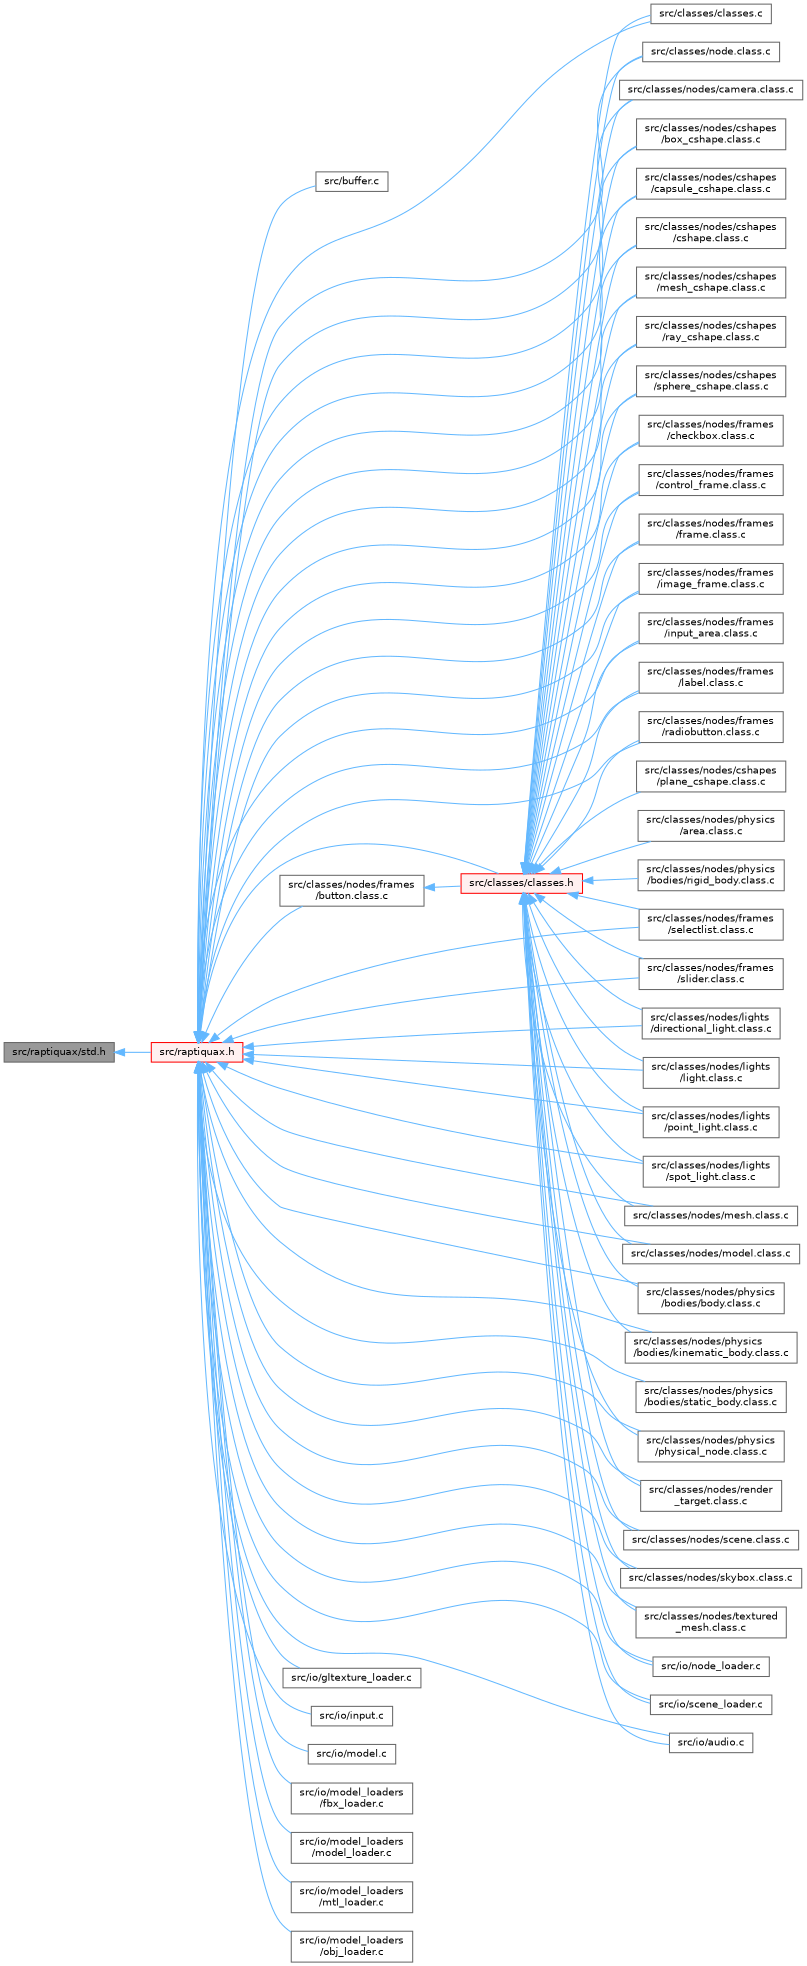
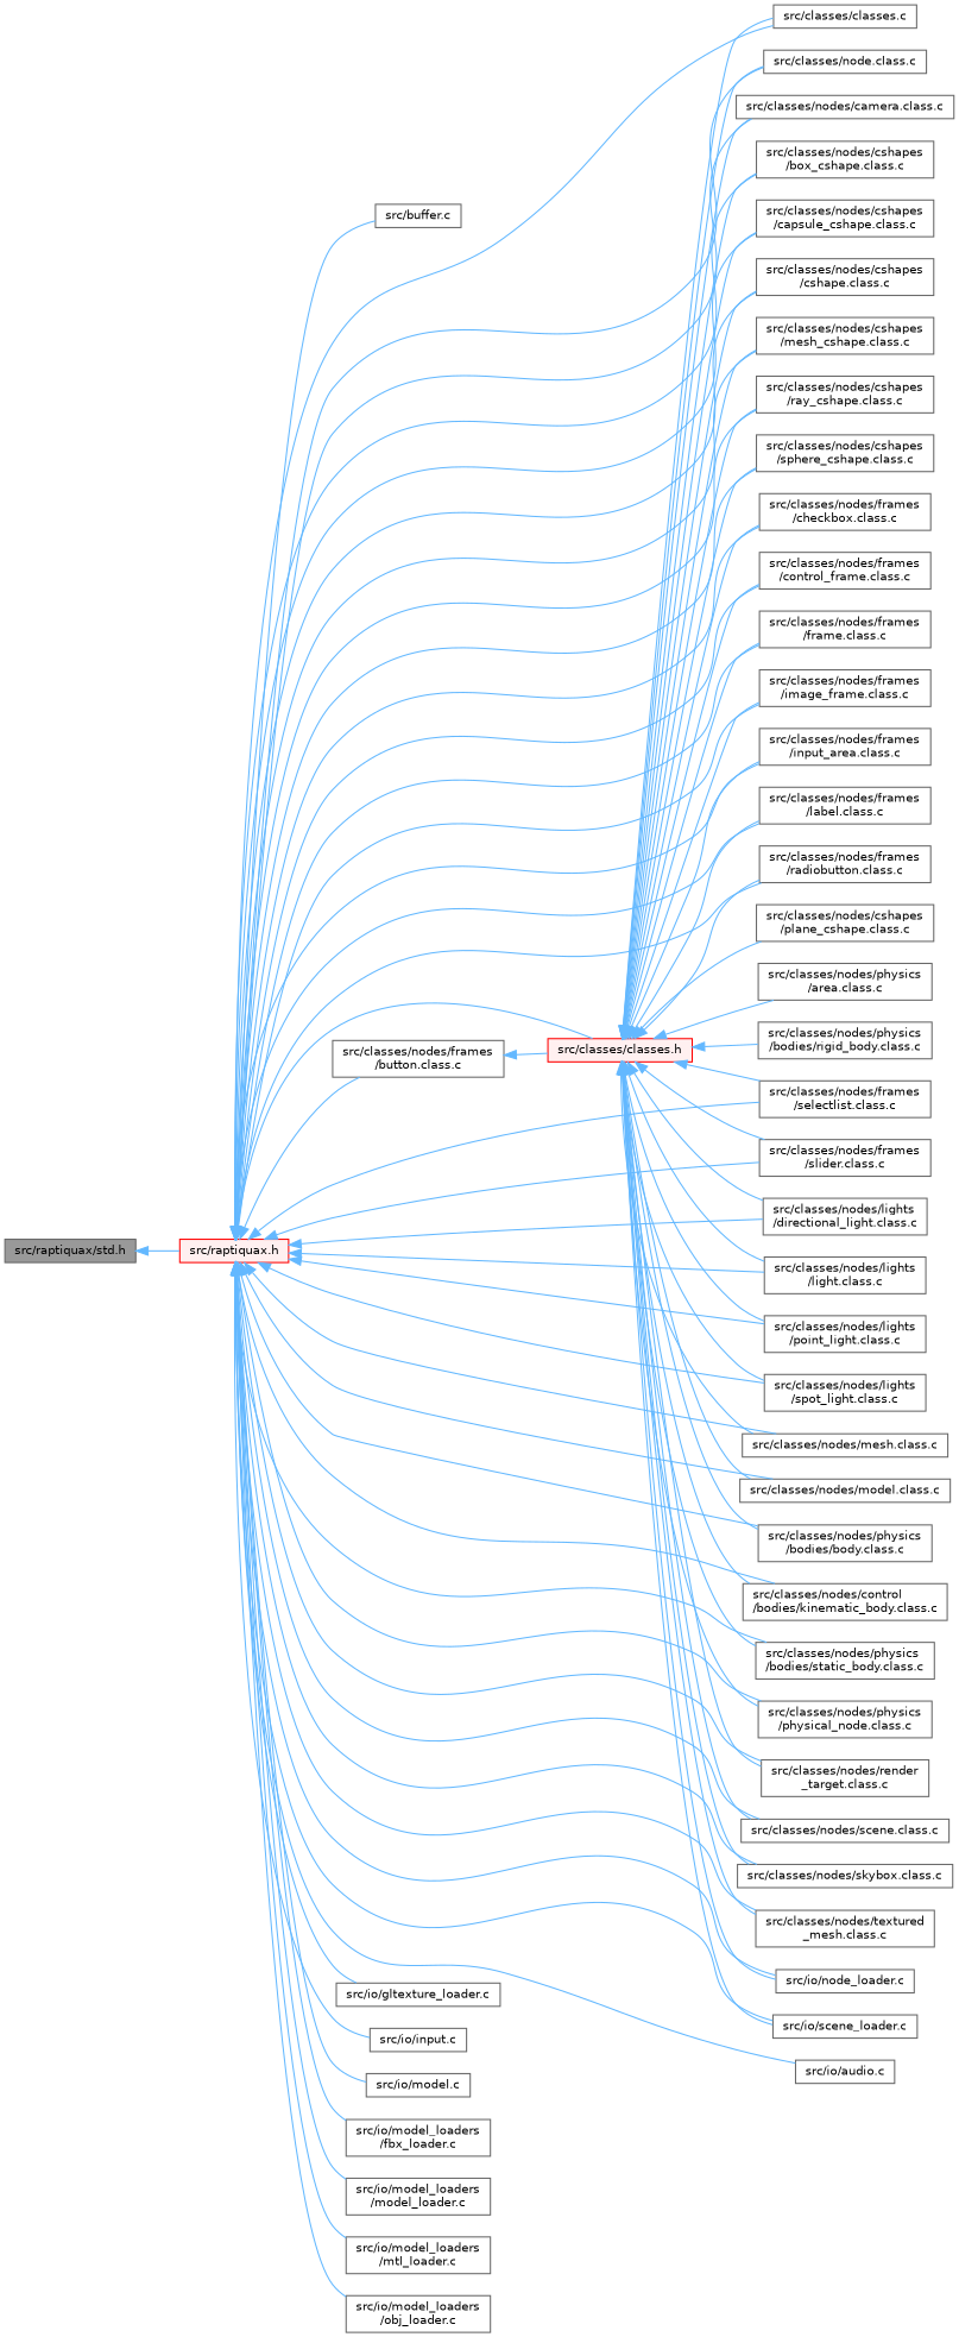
  digraph {
    rankdir=LR
    node [color=grey40 fillcolor=white fontname=Helvetica fontsize=10 shape=box style=filled]
    edge [color=steelblue1 dir=back fontname=Helvetica fontsize=10 labelfontname=Helvetica labelfontsize=10 style=solid]
    n1 [color=gray40 fillcolor=grey60 fontcolor=black height=0.2 label="src/raptiquax/std.h" width=0.4]
    n2 [color=red fillcolor="#FFF0F0" height=0.2 label="src/raptiquax.h" width=0.4]
    n3 [height=0.2 label="src/buffer.c" width=0.4]
    n4 [height=0.2 label="src/classes/classes.c" width=0.4]
    n5 [color=red fillcolor="#FFF0F0" height=0.2 label="src/classes/classes.h" width=0.4]
    n6 [height=0.2 label="src/classes/node.class.c" width=0.4]
    n7 [height=0.2 label="src/classes/nodes/camera.class.c" width=0.4]
    n8 [height=0.2 label="src/classes/nodes/cshapes\l/box_cshape.class.c" width=0.4]
    n9 [height=0.2 label="src/classes/nodes/cshapes\l/capsule_cshape.class.c" width=0.4]
    n10 [height=0.2 label="src/classes/nodes/cshapes\l/cshape.class.c" width=0.4]
    n11 [height=0.2 label="src/classes/nodes/cshapes\l/mesh_cshape.class.c" width=0.4]
    n12 [height=0.2 label="src/classes/nodes/cshapes\l/ray_cshape.class.c" width=0.4]
    n13 [height=0.2 label="src/classes/nodes/cshapes\l/sphere_cshape.class.c" width=0.4]
    n14 [height=0.2 label="src/classes/nodes/frames\l/button.class.c" width=0.4]
    n15 [height=0.2 label="src/classes/nodes/frames\l/checkbox.class.c" width=0.4]
    n16 [height=0.2 label="src/classes/nodes/frames\l/control_frame.class.c" width=0.4]
    n17 [height=0.2 label="src/classes/nodes/frames\l/frame.class.c" width=0.4]
    n18 [height=0.2 label="src/classes/nodes/frames\l/image_frame.class.c" width=0.4]
    n19 [height=0.2 label="src/classes/nodes/frames\l/input_area.class.c" width=0.4]
    n20 [height=0.2 label="src/classes/nodes/frames\l/label.class.c" width=0.4]
    n21 [height=0.2 label="src/classes/nodes/frames\l/radiobutton.class.c" width=0.4]
    n22 [height=0.2 label="src/classes/nodes/frames\l/selectlist.class.c" width=0.4]
    n23 [height=0.2 label="src/classes/nodes/frames\l/slider.class.c" width=0.4]
    n24 [height=0.2 label="src/classes/nodes/lights\l/directional_light.class.c" width=0.4]
    n25 [height=0.2 label="src/classes/nodes/lights\l/light.class.c" width=0.4]
    n26 [height=0.2 label="src/classes/nodes/lights\l/point_light.class.c" width=0.4]
    n27 [height=0.2 label="src/classes/nodes/lights\l/spot_light.class.c" width=0.4]
    n28 [height=0.2 label="src/classes/nodes/mesh.class.c" width=0.4]
    n29 [height=0.2 label="src/classes/nodes/model.class.c" width=0.4]
    n30 [height=0.2 label="src/classes/nodes/physics\l/bodies/body.class.c" width=0.4]
-   n31 [height=0.2 label="src/classes/nodes/physics\l/bodies/kinematic_body.class.c" width=0.4]
+   n31 [height=0.2 label="src/classes/nodes/control\l/bodies/kinematic_body.class.c" width=0.4]
    n32 [height=0.2 label="src/classes/nodes/physics\l/bodies/static_body.class.c" width=0.4]
    n33 [height=0.2 label="src/classes/nodes/physics\l/physical_node.class.c" width=0.4]
    n34 [height=0.2 label="src/classes/nodes/render\l_target.class.c" width=0.4]
    n35 [height=0.2 label="src/classes/nodes/scene.class.c" width=0.4]
    n36 [height=0.2 label="src/classes/nodes/skybox.class.c" width=0.4]
    n37 [height=0.2 label="src/classes/nodes/textured\l_mesh.class.c" width=0.4]
    n38 [height=0.2 label="src/io/node_loader.c" width=0.4]
    n39 [height=0.2 label="src/io/scene_loader.c" width=0.4]
    n40 [height=0.2 label="src/io/audio.c" width=0.4]
    n41 [height=0.2 label="src/io/gltexture_loader.c" width=0.4]
    n42 [height=0.2 label="src/io/input.c" width=0.4]
    n43 [height=0.2 label="src/io/model.c" width=0.4]
    n44 [height=0.2 label="src/io/model_loaders\l/fbx_loader.c" width=0.4]
    n45 [height=0.2 label="src/io/model_loaders\l/model_loader.c" width=0.4]
    n46 [height=0.2 label="src/io/model_loaders\l/mtl_loader.c" width=0.4]
    n47 [height=0.2 label="src/io/model_loaders\l/obj_loader.c" width=0.4]
    n48 [height=0.2 label="src/classes/nodes/cshapes\l/plane_cshape.class.c" width=0.4]
    n49 [height=0.2 label="src/classes/nodes/physics\l/area.class.c" width=0.4]
    n50 [height=0.2 label="src/classes/nodes/physics\l/bodies/rigid_body.class.c" width=0.4]
    n1 -> n2
    n2 -> n3
    n2 -> n4
    n2 -> n5
    n2 -> n6
    n2 -> n7
    n2 -> n8
    n2 -> n9
    n2 -> n10
    n2 -> n11
    n2 -> n12
    n2 -> n13
    n2 -> n14
    n2 -> n15
    n2 -> n16
    n2 -> n17
    n2 -> n18
    n2 -> n19
    n2 -> n20
    n2 -> n21
    n2 -> n22
    n2 -> n23
    n2 -> n24
    n2 -> n25
    n2 -> n26
    n2 -> n27
    n2 -> n28
    n2 -> n29
    n2 -> n30
    n2 -> n31
    n2 -> n32
    n2 -> n33
    n2 -> n34
    n2 -> n35
    n2 -> n36
    n2 -> n37
    n2 -> n38
    n2 -> n39
    n2 -> n40
    n2 -> n41
    n2 -> n42
    n2 -> n43
    n2 -> n44
    n2 -> n45
    n2 -> n46
    n2 -> n47
    n5 -> n4
    n5 -> n6
    n5 -> n7
    n5 -> n8
    n5 -> n9
    n5 -> n10
    n5 -> n11
    n5 -> n12
    n5 -> n13
    n5 -> n15
    n5 -> n16
    n5 -> n17
    n5 -> n18
    n5 -> n19
    n5 -> n20
    n5 -> n21
    n5 -> n22
    n5 -> n23
    n5 -> n24
    n5 -> n25
    n5 -> n26
    n5 -> n27
    n5 -> n28
    n5 -> n29
    n5 -> n30
    n5 -> n31
-   n5 -> n40
+   n5 -> n32
    n5 -> n33
    n5 -> n34
    n5 -> n35
    n5 -> n36
    n5 -> n37
    n5 -> n38
    n5 -> n39
    n5 -> n48
    n5 -> n49
    n5 -> n50
    n14 -> n5
  }
